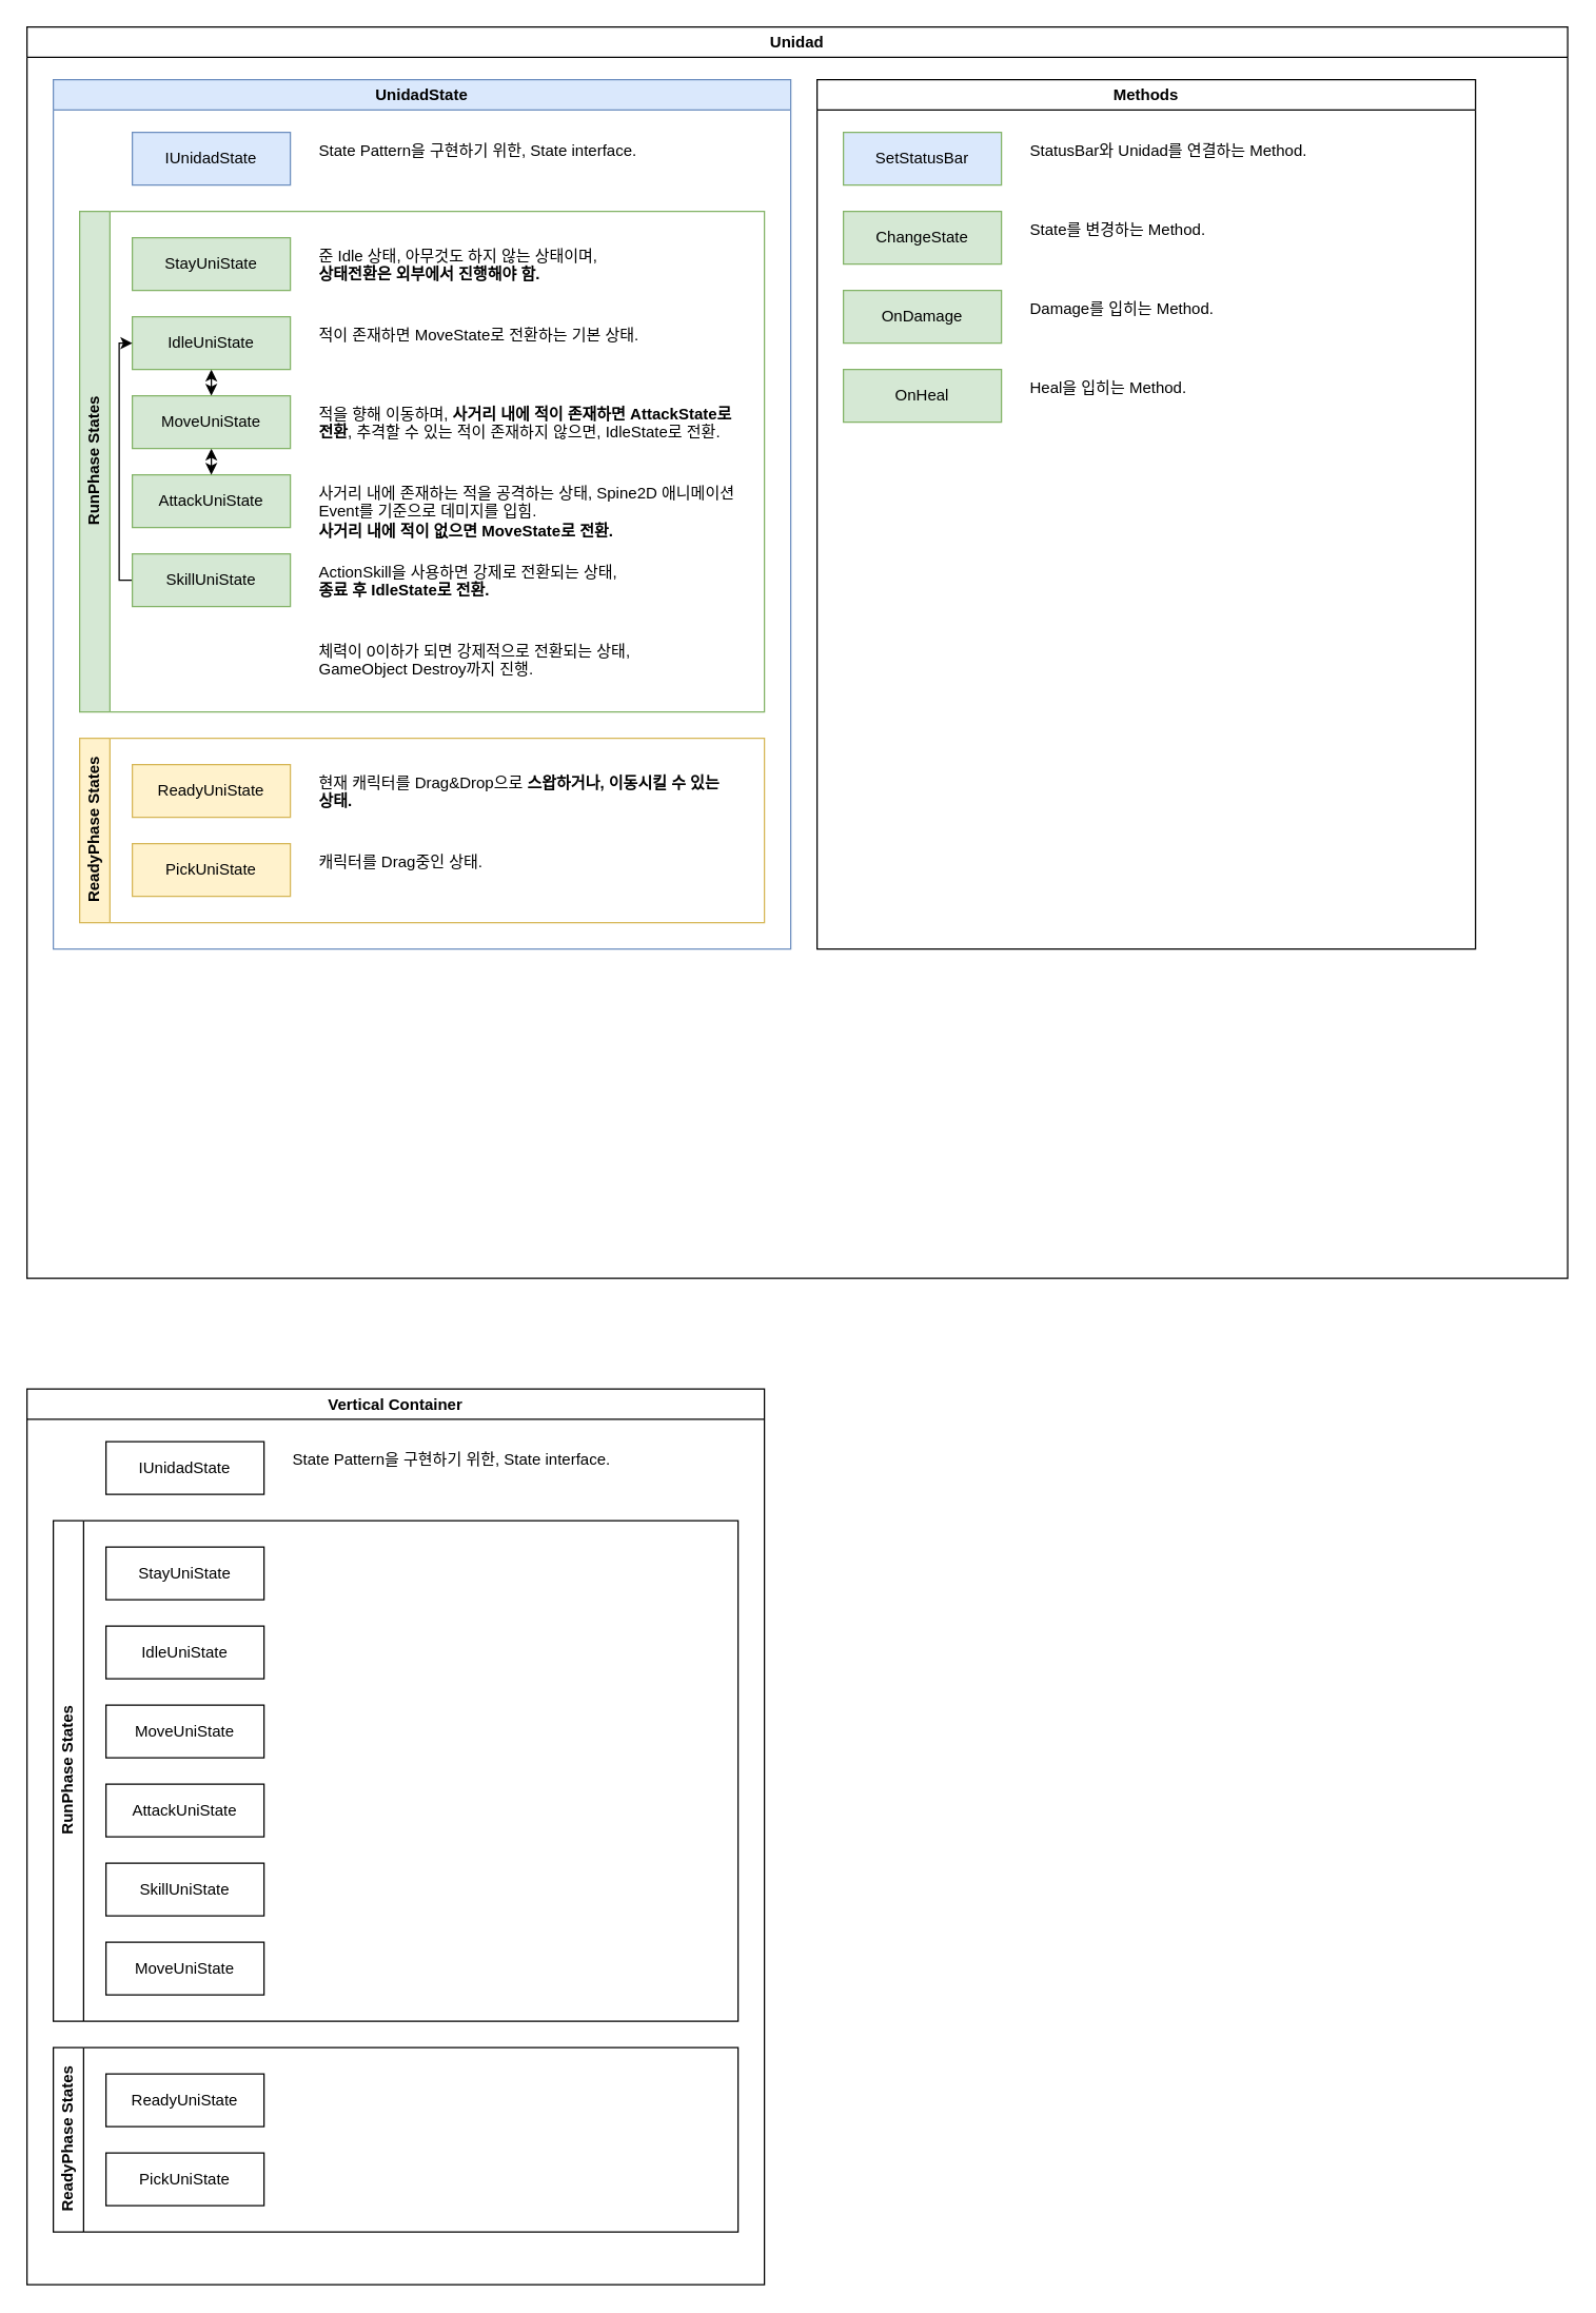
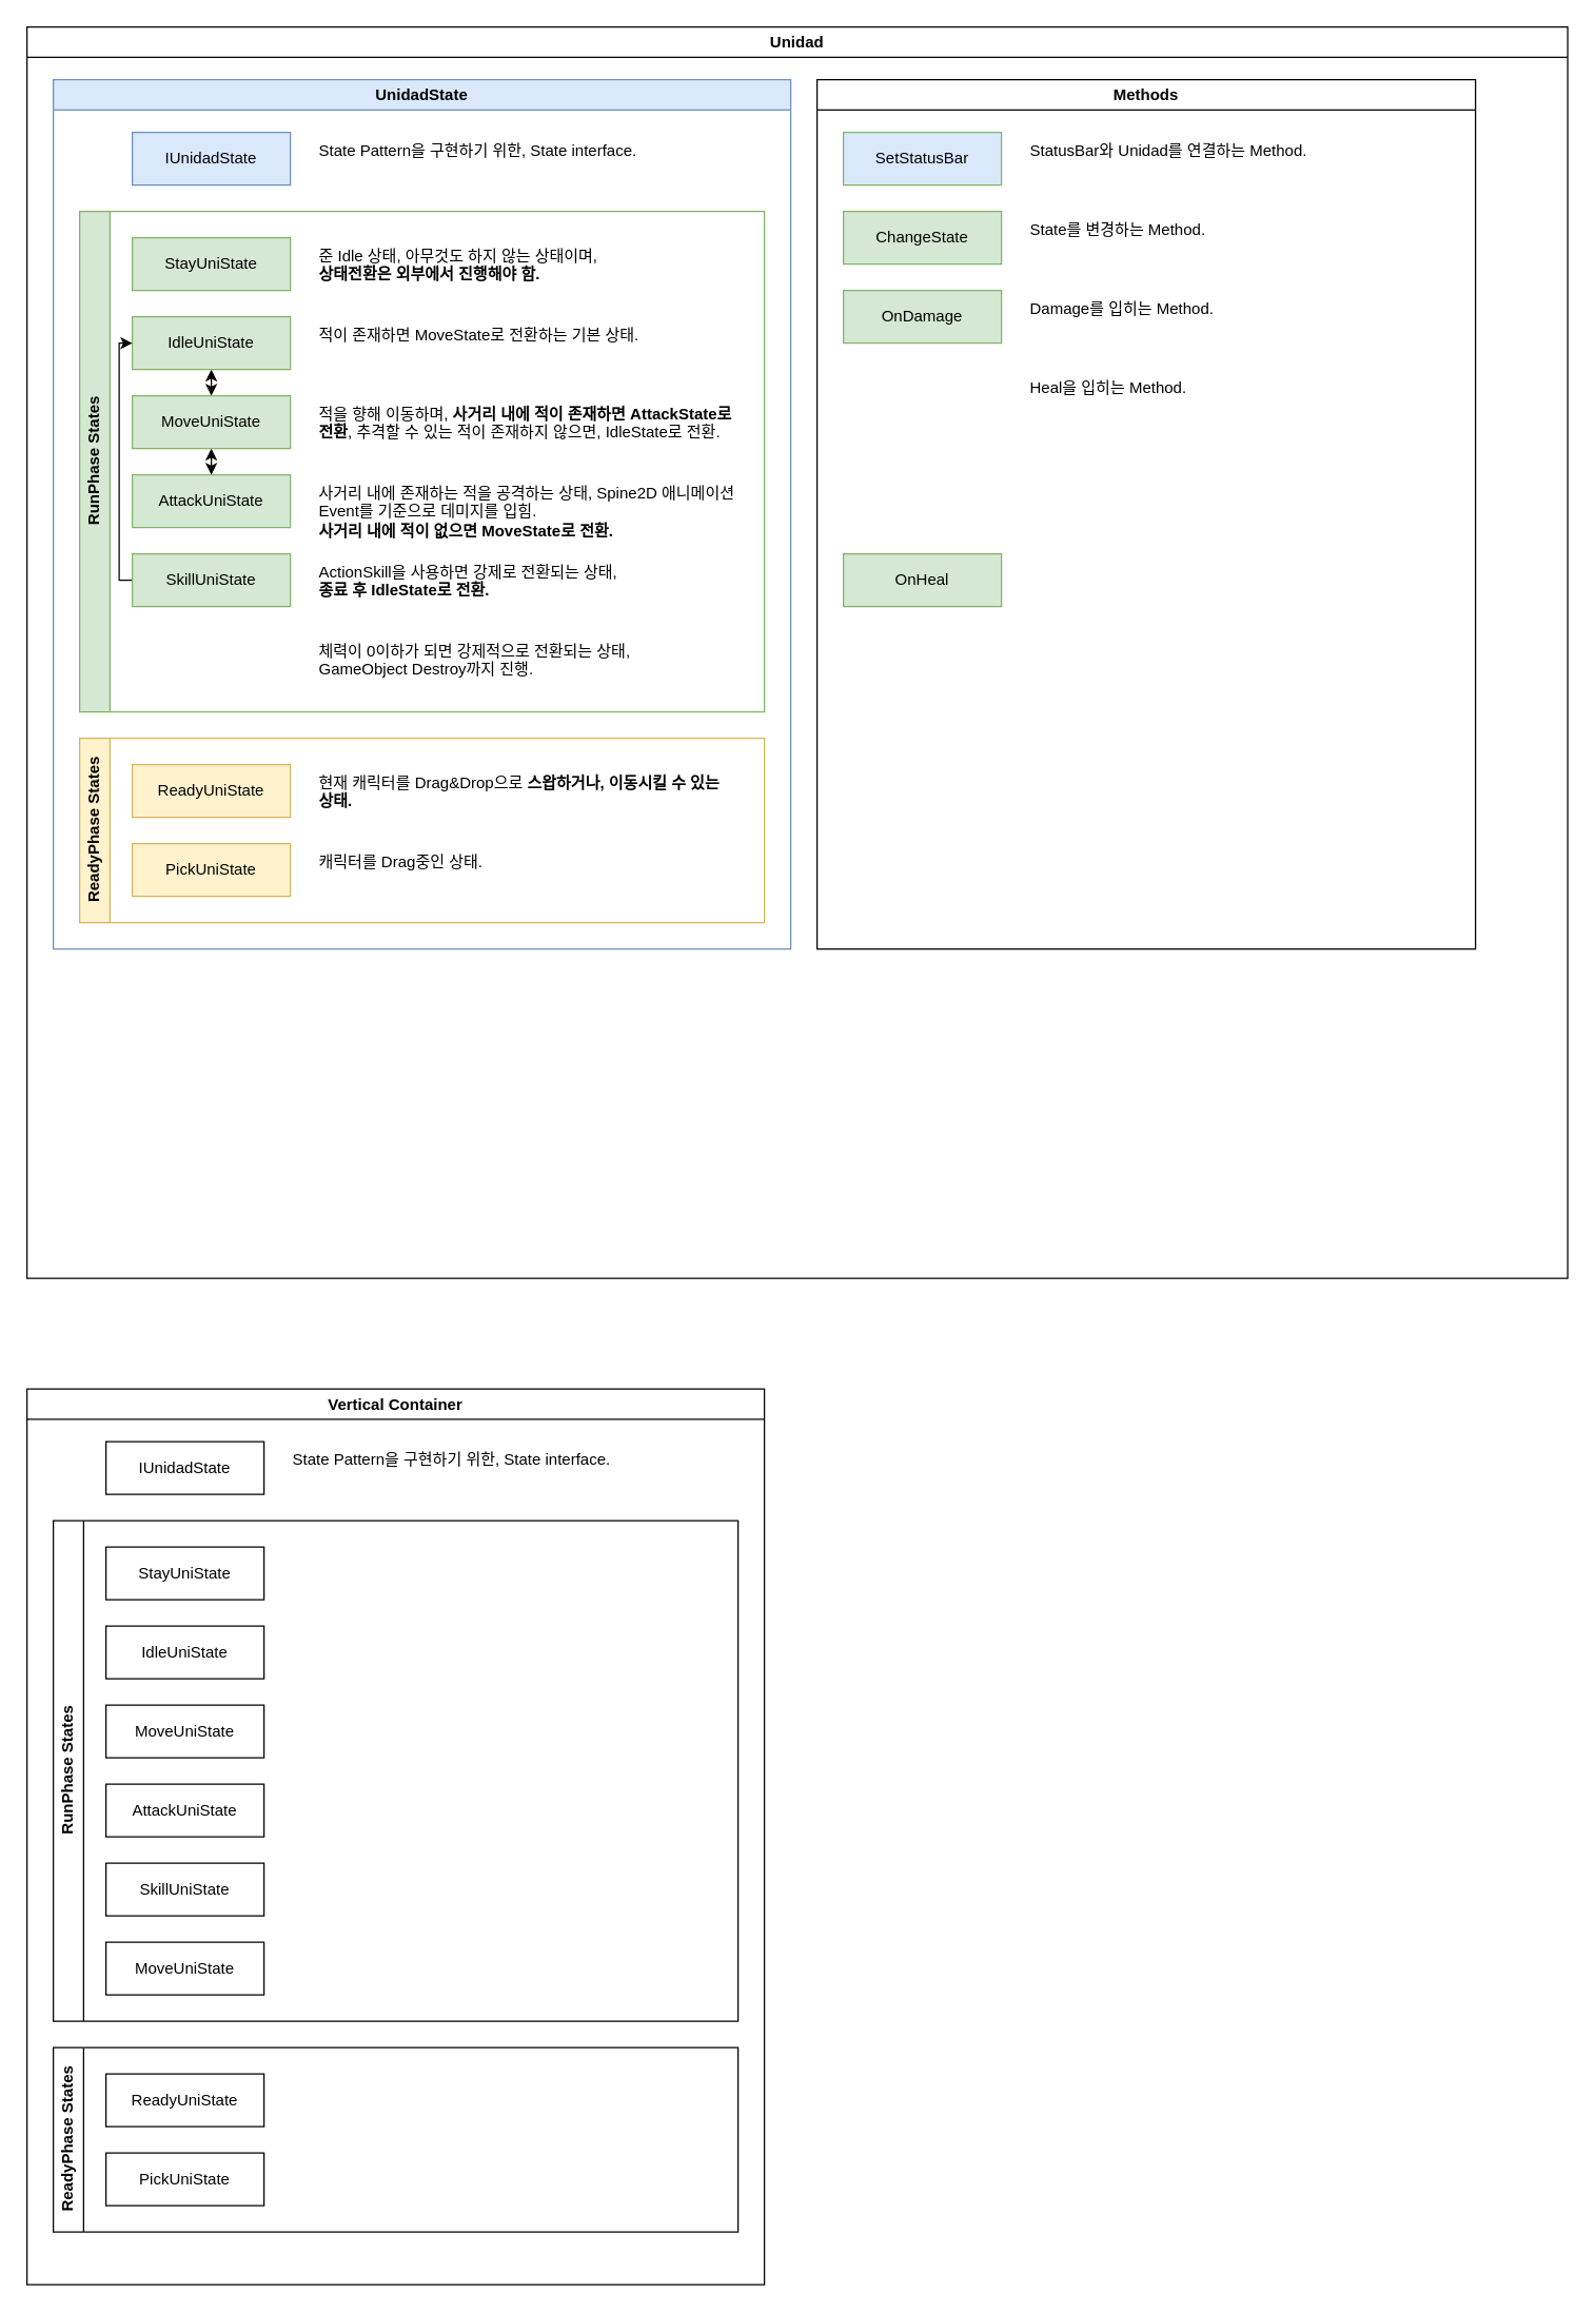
  <mxCell id="0" />
  <mxCell id="1" parent="0" />
  <mxCell id="2" value="Unidad" style="swimlane;whiteSpace=wrap;html=1;fillStyle=auto;fillColor=default;" parent="1" vertex="1"><mxGeometry x="20" y="20" width="1170" height="950" as="geometry" /></mxCell>
  <mxCell id="3" value="UnidadState" style="swimlane;whiteSpace=wrap;html=1;fillColor=#dae8fc;strokeColor=#6c8ebf;" vertex="1" parent="2"><mxGeometry x="20" y="40" width="560" height="660" as="geometry" /></mxCell>
  <mxCell id="4" value="ReadyPhase States" style="swimlane;horizontal=0;whiteSpace=wrap;html=1;fillColor=#fff2cc;strokeColor=#d6b656;" parent="3" vertex="1"><mxGeometry x="20" y="500" width="520" height="140" as="geometry"><mxRectangle x="20" y="500" width="40" height="140" as="alternateBounds" /></mxGeometry></mxCell>
  <mxCell id="5" value="ReadyUniState" style="rounded=0;whiteSpace=wrap;html=1;fillColor=#fff2cc;strokeColor=#d6b656;" parent="4" vertex="1"><mxGeometry x="40" y="20" width="120" height="40" as="geometry" /></mxCell>
  <mxCell id="6" value="PickUniState" style="rounded=0;whiteSpace=wrap;html=1;fillColor=#fff2cc;strokeColor=#d6b656;" parent="4" vertex="1"><mxGeometry x="40" y="80" width="120" height="40" as="geometry" /></mxCell>
  <mxCell id="7" value="현재 캐릭터를 Drag&amp;amp;Drop으로 &lt;b&gt;스왑하거나, 이동시킬 수 있는 상태.&lt;/b&gt;" style="text;html=1;align=left;verticalAlign=top;whiteSpace=wrap;rounded=0;" vertex="1" parent="4"><mxGeometry x="180" y="20" width="320" height="40" as="geometry" /></mxCell>
  <mxCell id="8" value="캐릭터를 Drag중인 상태." style="text;html=1;align=left;verticalAlign=top;whiteSpace=wrap;rounded=0;" vertex="1" parent="4"><mxGeometry x="180" y="80" width="320" height="40" as="geometry" /></mxCell>
  <mxCell id="9" value="RunPhase States" style="swimlane;horizontal=0;whiteSpace=wrap;html=1;fillColor=#d5e8d4;strokeColor=#82b366;" parent="3" vertex="1"><mxGeometry x="20" y="100" width="520" height="380" as="geometry" /></mxCell>
  <mxCell id="10" value="StayUniState" style="rounded=0;whiteSpace=wrap;html=1;fillColor=#d5e8d4;strokeColor=#82b366;" parent="9" vertex="1"><mxGeometry x="40" y="20" width="120" height="40" as="geometry" /></mxCell>
  <mxCell id="11" style="edgeStyle=orthogonalEdgeStyle;rounded=0;orthogonalLoop=1;jettySize=auto;html=1;exitX=0.5;exitY=1;exitDx=0;exitDy=0;entryX=0.5;entryY=0;entryDx=0;entryDy=0;startArrow=classic;startFill=1;" edge="1" parent="9" source="12" target="17"><mxGeometry relative="1" as="geometry" /></mxCell>
  <mxCell id="12" value="IdleUniState" style="rounded=0;whiteSpace=wrap;html=1;fillColor=#d5e8d4;strokeColor=#82b366;" parent="9" vertex="1"><mxGeometry x="40" y="80" width="120" height="40" as="geometry" /></mxCell>
  <mxCell id="13" value="AttackUniState" style="rounded=0;whiteSpace=wrap;html=1;fillColor=#d5e8d4;strokeColor=#82b366;" parent="9" vertex="1"><mxGeometry x="40" y="200" width="120" height="40" as="geometry" /></mxCell>
  <mxCell id="14" style="edgeStyle=orthogonalEdgeStyle;rounded=0;orthogonalLoop=1;jettySize=auto;html=1;exitX=0;exitY=0.5;exitDx=0;exitDy=0;entryX=0;entryY=0.5;entryDx=0;entryDy=0;" edge="1" parent="9" source="15" target="12"><mxGeometry relative="1" as="geometry"><Array as="points"><mxPoint x="30" y="280" /><mxPoint x="30" y="100" /></Array></mxGeometry></mxCell>
  <mxCell id="15" value="SkillUniState" style="rounded=0;whiteSpace=wrap;html=1;fillColor=#d5e8d4;strokeColor=#82b366;" parent="9" vertex="1"><mxGeometry x="40" y="260" width="120" height="40" as="geometry" /></mxCell>
  <mxCell id="16" style="edgeStyle=orthogonalEdgeStyle;rounded=0;orthogonalLoop=1;jettySize=auto;html=1;exitX=0.5;exitY=1;exitDx=0;exitDy=0;entryX=0.5;entryY=0;entryDx=0;entryDy=0;startArrow=classic;startFill=1;" edge="1" parent="9" source="17" target="13"><mxGeometry relative="1" as="geometry" /></mxCell>
  <mxCell id="17" value="MoveUniState" style="rounded=0;whiteSpace=wrap;html=1;fillColor=#d5e8d4;strokeColor=#82b366;" parent="9" vertex="1"><mxGeometry x="40" y="140" width="120" height="40" as="geometry" /></mxCell>
  <mxCell id="18" value="준 Idle 상태, 아무것도 하지 않는 상태이며,&lt;div&gt;&lt;b&gt;상태전환은 외부에서 진행해야 함.&lt;/b&gt;&lt;/div&gt;" style="text;html=1;align=left;verticalAlign=top;whiteSpace=wrap;rounded=0;" vertex="1" parent="9"><mxGeometry x="180" y="20" width="320" height="40" as="geometry" /></mxCell>
  <mxCell id="19" value="적이 존재하면 MoveState로 전환하는 기본 상태." style="text;html=1;align=left;verticalAlign=top;whiteSpace=wrap;rounded=0;" vertex="1" parent="9"><mxGeometry x="180" y="80" width="320" height="40" as="geometry" /></mxCell>
  <mxCell id="20" value="적을 향해 이동하며, &lt;b&gt;사거리 내에 적이 존재하면 AttackState로 전환&lt;/b&gt;, 추격할 수 있는 적이 존재하지 않으면, IdleState로 전환." style="text;html=1;align=left;verticalAlign=top;whiteSpace=wrap;rounded=0;" vertex="1" parent="9"><mxGeometry x="180" y="140" width="320" height="40" as="geometry" /></mxCell>
  <mxCell id="21" value="사거리 내에 존재하는 적을 공격하는 상태, Spine2D 애니메이션 Event를 기준으로 데미지를 입힘.&lt;div&gt;&lt;b&gt;사거리 내에 적이 없으면 MoveState로 전환.&lt;/b&gt;&lt;/div&gt;" style="text;html=1;align=left;verticalAlign=top;whiteSpace=wrap;rounded=0;" vertex="1" parent="9"><mxGeometry x="180" y="200" width="320" height="40" as="geometry" /></mxCell>
  <mxCell id="22" value="ActionSkill을 사용하면 강제로 전환되는 상태,&lt;div&gt;&lt;b&gt;종료 후 IdleState로 전환.&lt;/b&gt;&lt;/div&gt;" style="text;html=1;align=left;verticalAlign=top;whiteSpace=wrap;rounded=0;" vertex="1" parent="9"><mxGeometry x="180" y="260" width="320" height="40" as="geometry" /></mxCell>
  <mxCell id="23" value="체력이 0이하가 되면 강제적으로 전환되는 상태,&lt;div&gt;GameObject Destroy까지 진행.&lt;/div&gt;" style="text;html=1;align=left;verticalAlign=top;whiteSpace=wrap;rounded=0;" vertex="1" parent="9"><mxGeometry x="180" y="320" width="320" height="40" as="geometry" /></mxCell>
  <mxCell id="24" value="IUnidadState" style="rounded=0;whiteSpace=wrap;html=1;fillColor=#dae8fc;strokeColor=#6c8ebf;" parent="3" vertex="1"><mxGeometry x="60" y="40" width="120" height="40" as="geometry" /></mxCell>
  <mxCell id="25" value="State Pattern을 구현하기 위한, State interface." style="text;html=1;align=left;verticalAlign=top;whiteSpace=wrap;rounded=0;" parent="3" vertex="1"><mxGeometry x="200" y="40" width="320" height="40" as="geometry" /></mxCell>
  <mxCell id="26" value="Methods" style="swimlane;whiteSpace=wrap;html=1;" vertex="1" parent="2"><mxGeometry x="600" y="40" width="500" height="660" as="geometry" /></mxCell>
  <mxCell id="27" value="StatusBar와 Unidad를 연결하는 Method." style="text;html=1;align=left;verticalAlign=top;whiteSpace=wrap;rounded=0;" vertex="1" parent="26"><mxGeometry x="160" y="40" width="320" height="40" as="geometry" /></mxCell>
  <mxCell id="28" value="SetStatusBar" style="rounded=0;whiteSpace=wrap;html=1;fillColor=#dae8fc;strokeColor=#82b366;" vertex="1" parent="26"><mxGeometry x="20" y="40" width="120" height="40" as="geometry" /></mxCell>
  <mxCell id="29" value="ChangeState" style="rounded=0;whiteSpace=wrap;html=1;fillColor=#d5e8d4;strokeColor=#82b366;" vertex="1" parent="26"><mxGeometry x="20" y="100" width="120" height="40" as="geometry" /></mxCell>
  <mxCell id="30" value="State를 변경하는 Method." style="text;html=1;align=left;verticalAlign=top;whiteSpace=wrap;rounded=0;" vertex="1" parent="26"><mxGeometry x="160" y="100" width="320" height="40" as="geometry" /></mxCell>
  <mxCell id="31" value="OnDamage" style="rounded=0;whiteSpace=wrap;html=1;fillColor=#d5e8d4;strokeColor=#82b366;" vertex="1" parent="26"><mxGeometry x="20" y="160" width="120" height="40" as="geometry" /></mxCell>
  <mxCell id="32" value="Damage를 입히는 Method." style="text;html=1;align=left;verticalAlign=top;whiteSpace=wrap;rounded=0;" vertex="1" parent="26"><mxGeometry x="160" y="160" width="320" height="40" as="geometry" /></mxCell>
- <mxCell id="33" value="OnHeal" style="rounded=0;whiteSpace=wrap;html=1;fillColor=#d5e8d4;strokeColor=#82b366;" vertex="1" parent="26"><mxGeometry x="20" y="220" width="120" height="40" as="geometry" /></mxCell>
+ <mxCell id="33" value="OnHeal" style="rounded=0;whiteSpace=wrap;html=1;fillColor=#d5e8d4;strokeColor=#82b366;" vertex="1" parent="26"><mxGeometry x="20" y="360" width="120" height="40" as="geometry" /></mxCell>
  <mxCell id="34" value="Heal을 입히는 Method." style="text;html=1;align=left;verticalAlign=top;whiteSpace=wrap;rounded=0;" vertex="1" parent="26"><mxGeometry x="160" y="220" width="320" height="40" as="geometry" /></mxCell>
  <mxCell id="35" value="Vertical Container" style="swimlane;whiteSpace=wrap;html=1;" vertex="1" parent="1"><mxGeometry x="20" y="1054" width="560" height="680" as="geometry" /></mxCell>
  <mxCell id="36" value="IUnidadState" style="rounded=0;whiteSpace=wrap;html=1;" vertex="1" parent="35"><mxGeometry x="60" y="40" width="120" height="40" as="geometry" /></mxCell>
  <mxCell id="37" value="RunPhase States" style="swimlane;horizontal=0;whiteSpace=wrap;html=1;" vertex="1" parent="35"><mxGeometry x="20" y="100" width="520" height="380" as="geometry" /></mxCell>
  <mxCell id="38" value="StayUniState" style="rounded=0;whiteSpace=wrap;html=1;" vertex="1" parent="37"><mxGeometry x="40" y="20" width="120" height="40" as="geometry" /></mxCell>
  <mxCell id="39" value="IdleUniState" style="rounded=0;whiteSpace=wrap;html=1;" vertex="1" parent="37"><mxGeometry x="40" y="80" width="120" height="40" as="geometry" /></mxCell>
  <mxCell id="40" value="AttackUniState" style="rounded=0;whiteSpace=wrap;html=1;" vertex="1" parent="37"><mxGeometry x="40" y="200" width="120" height="40" as="geometry" /></mxCell>
  <mxCell id="41" value="SkillUniState" style="rounded=0;whiteSpace=wrap;html=1;" vertex="1" parent="37"><mxGeometry x="40" y="260" width="120" height="40" as="geometry" /></mxCell>
  <mxCell id="42" value="MoveUniState" style="rounded=0;whiteSpace=wrap;html=1;" vertex="1" parent="37"><mxGeometry x="40" y="320" width="120" height="40" as="geometry" /></mxCell>
  <mxCell id="43" value="MoveUniState" style="rounded=0;whiteSpace=wrap;html=1;" vertex="1" parent="35"><mxGeometry x="60" y="240" width="120" height="40" as="geometry" /></mxCell>
  <mxCell id="44" value="ReadyPhase States" style="swimlane;horizontal=0;whiteSpace=wrap;html=1;" vertex="1" parent="35"><mxGeometry x="20" y="500" width="520" height="140" as="geometry" /></mxCell>
  <mxCell id="45" value="ReadyUniState" style="rounded=0;whiteSpace=wrap;html=1;" vertex="1" parent="44"><mxGeometry x="40" y="20" width="120" height="40" as="geometry" /></mxCell>
  <mxCell id="46" value="PickUniState" style="rounded=0;whiteSpace=wrap;html=1;" vertex="1" parent="44"><mxGeometry x="40" y="80" width="120" height="40" as="geometry" /></mxCell>
  <mxCell id="47" value="State Pattern을 구현하기 위한, State interface." style="text;html=1;align=left;verticalAlign=top;whiteSpace=wrap;rounded=0;" vertex="1" parent="35"><mxGeometry x="200" y="40" width="320" height="40" as="geometry" /></mxCell>
